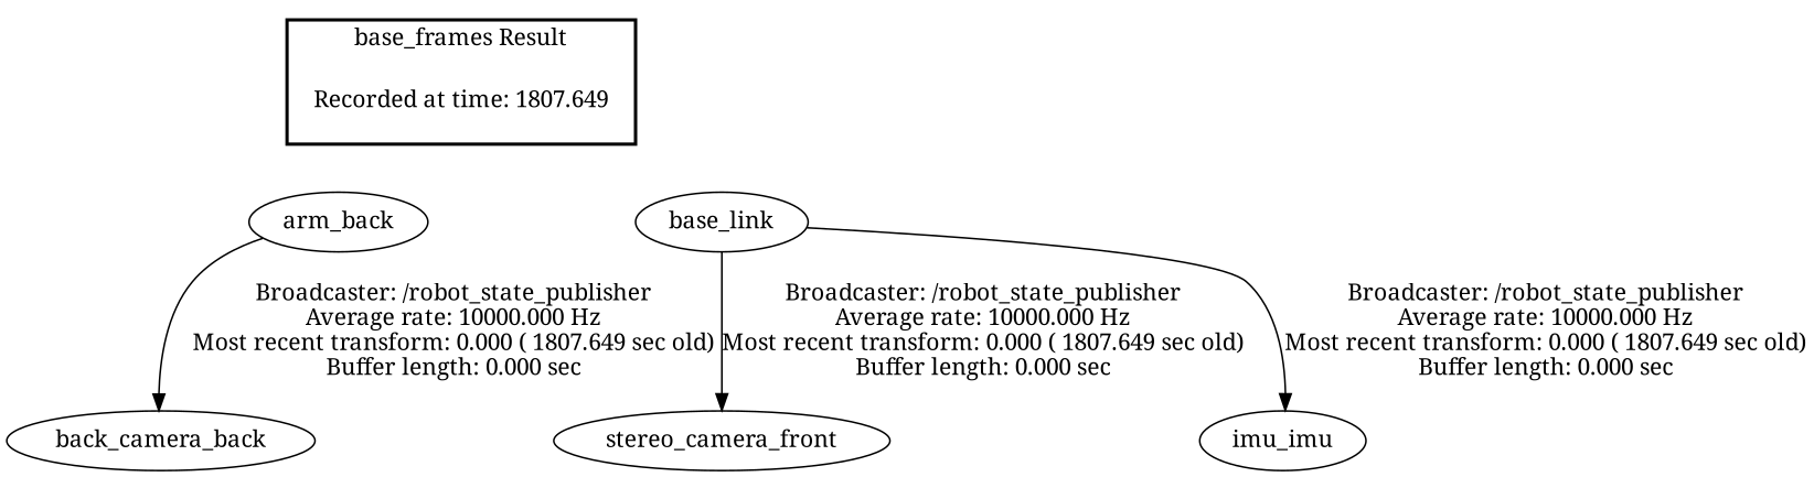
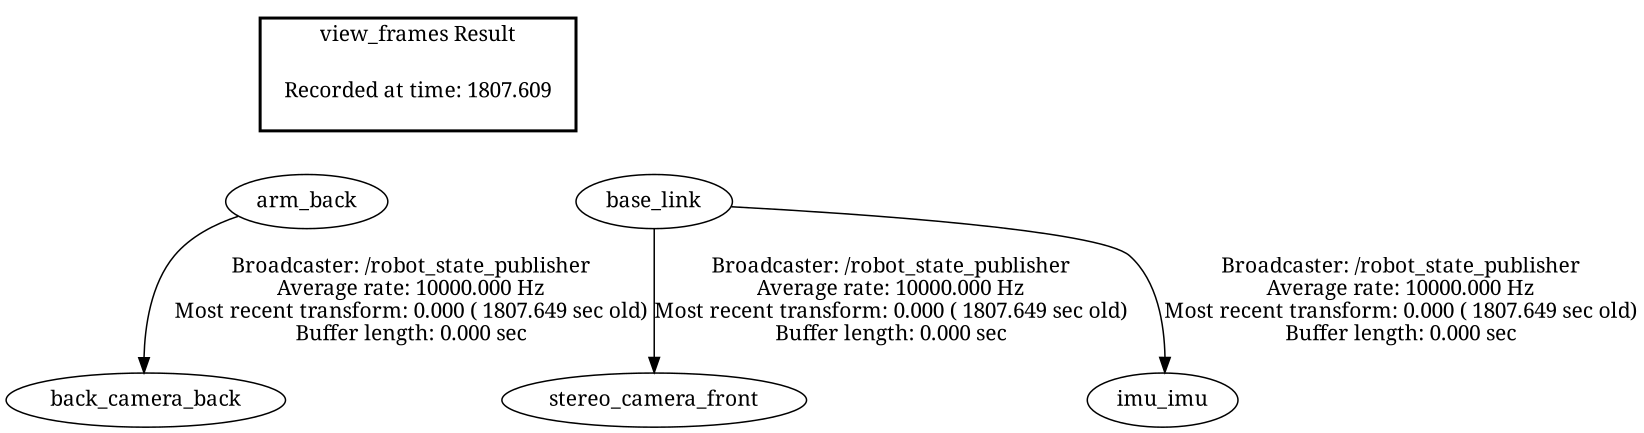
  digraph {
    fontname="Noto Serif"
    node [fontname="Noto Serif"]
    edge [fontname="Noto Serif"]
-   "Recorded at time: 1807.649" [shape=plaintext]
+   "Recorded at time: 1807.649" [shape=plaintext label="Recorded at time: 1807.609"]
    arm_back
    base_link
    n4 [label=back_camera_back]
    stereo_camera_front
    n6 [label=imu_imu]
    subgraph cluster_1 {
      color=black
-     label="base_frames Result"
+     label="view_frames Result"
      style=bold
      "Recorded at time: 1807.649"
    }
    "Recorded at time: 1807.649" -> arm_back [style=invis]
    "Recorded at time: 1807.649" -> base_link [style=invis]
    arm_back -> n4 [label="Broadcaster: /robot_state_publisher\nAverage rate: 10000.000 Hz\nMost recent transform: 0.000 ( 1807.649 sec old)\nBuffer length: 0.000 sec\n"]
    base_link -> stereo_camera_front [label="Broadcaster: /robot_state_publisher\nAverage rate: 10000.000 Hz\nMost recent transform: 0.000 ( 1807.649 sec old)\nBuffer length: 0.000 sec\n"]
    base_link -> n6 [label="Broadcaster: /robot_state_publisher\nAverage rate: 10000.000 Hz\nMost recent transform: 0.000 ( 1807.649 sec old)\nBuffer length: 0.000 sec\n"]
  }
